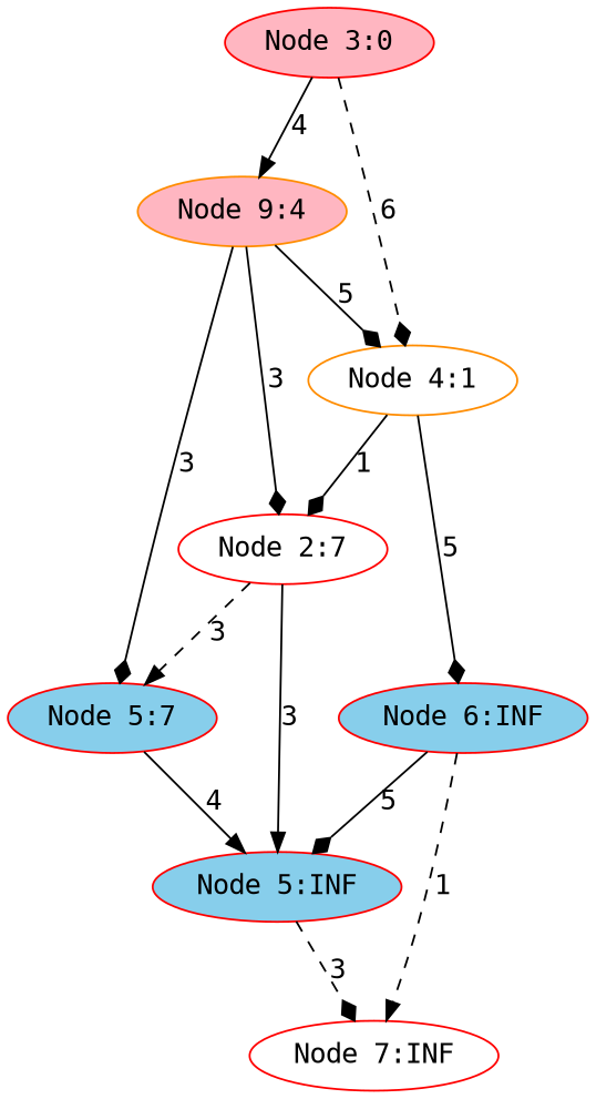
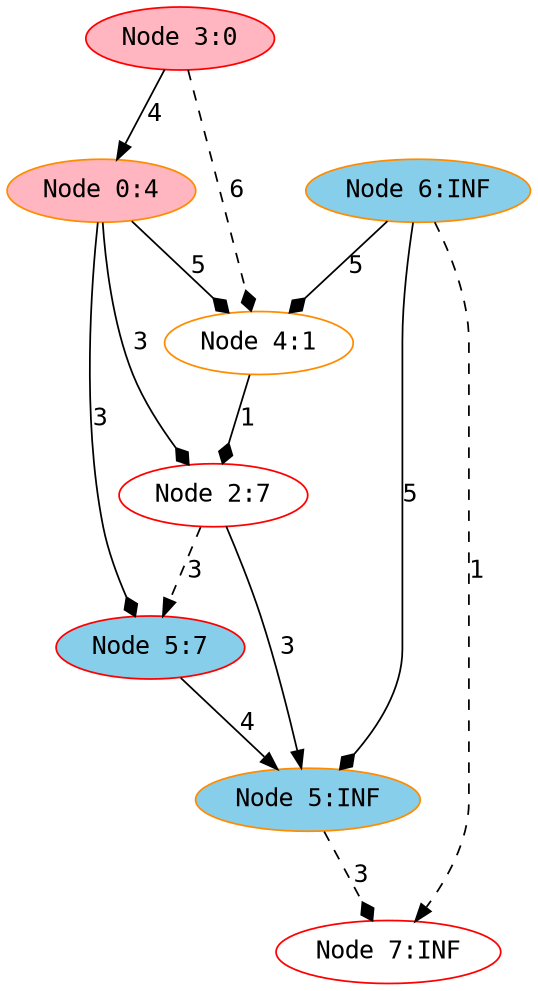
  digraph {
    fontname="DejaVu Sans Mono"
    node [color=darkorange fillcolor=skyblue fontname="DejaVu Sans Mono" style=filled]
    edge [arrowhead=diamond fontname="DejaVu Sans Mono" style=solid]
-   "Node 0:4" [fillcolor=lightpink label="Node 9:4"]
+   "Node 0:4" [fillcolor=lightpink]
    n2 [color=red label="Node 5:7"]
    "Node 2:7" [color=red fillcolor=white]
    n4 [fillcolor=white label="Node 4:1"]
-   "Node 5:INF" [color=red]
-   "Node 6:INF" [color=red]
+   "Node 5:INF"
+   "Node 6:INF"
    "Node 7:INF" [color=red fillcolor=white]
    "Node 3:0" [color=red fillcolor=lightpink]
    "Node 0:4" -> n2 [label=3]
    "Node 0:4" -> "Node 2:7" [label=3]
    "Node 0:4" -> n4 [label=5]
    n2 -> "Node 5:INF" [arrowhead=normal label=4]
    "Node 2:7" -> n2 [arrowhead=normal label=3 style=dashed]
    "Node 2:7" -> "Node 5:INF" [arrowhead=normal label=3]
    n4 -> "Node 2:7" [label=1]
-   n4 -> "Node 6:INF" [label=5]
+   "Node 6:INF" -> n4 [label=5]
    "Node 5:INF" -> "Node 7:INF" [label=3 style=dashed]
    "Node 6:INF" -> "Node 5:INF" [label=5]
    "Node 6:INF" -> "Node 7:INF" [arrowhead=normal label=1 style=dashed]
    "Node 3:0" -> "Node 0:4" [arrowhead=normal label=4]
    "Node 3:0" -> n4 [label=6 style=dashed]
  }
